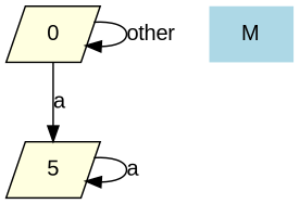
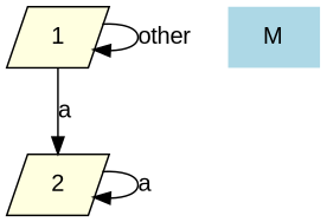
  digraph {
    fontname="Liberation Sans"
    node [fillcolor=lightyellow fontname="Liberation Sans" shape=parallelogram style=filled]
    edge [fontname="Liberation Sans"]
-   2 [label=5]
-   1 [label=0]
+   2
+   1
    M [fillcolor=lightblue shape=plaintext]
    2 -> 2 [label="a "]
    1 -> 2 [label="a "]
    1 -> 1 [label="other "]
  }
